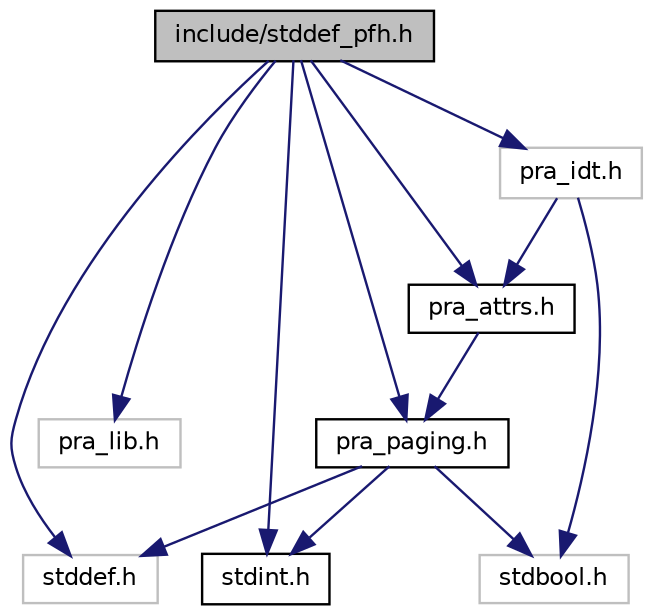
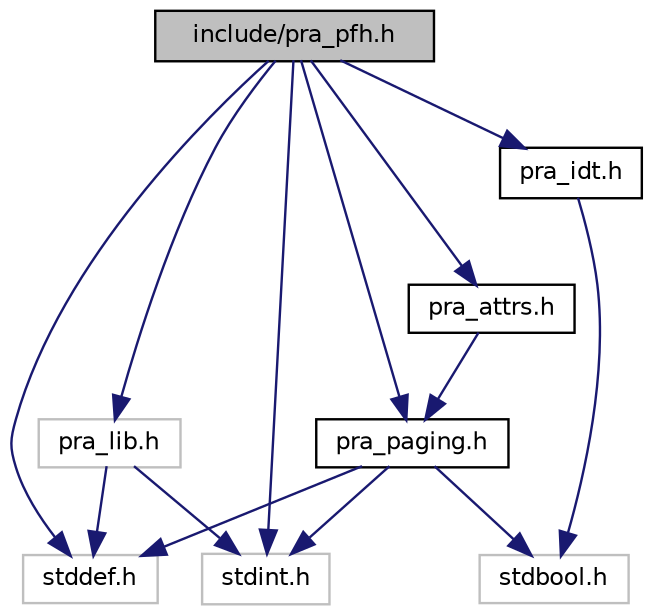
  digraph {
    node [color=black fontname=Helvetica fontsize=10 shape=record]
    edge [color=midnightblue fontname=Helvetica fontsize=10 labelfontname=Helvetica labelfontsize=10 style=solid]
-   n1 [fillcolor=grey75 fontcolor=black height=0.2 label="include/stddef_pfh.h" style=filled width=0.4]
+   n1 [fillcolor=grey75 fontcolor=black height=0.2 label="include/pra_pfh.h" style=filled width=0.4]
    n2 [color=grey75 height=0.2 label="stddef.h" width=0.4]
    n3 [color=grey75 height=0.2 label="pra_lib.h" width=0.4]
-   n4 [color=grey75 height=0.2 label="pra_idt.h" width=0.4]
+   n4 [height=0.2 label="pra_idt.h" width=0.4]
    n5 [height=0.2 label="pra_attrs.h" width=0.4]
    n6 [height=0.2 label="pra_paging.h" width=0.4]
-   n7 [height=0.2 label="stdint.h" width=0.4]
+   n7 [color=grey75 height=0.2 label="stdint.h" width=0.4]
    n8 [color=grey75 height=0.2 label="stdbool.h" width=0.4]
    n1 -> n2
    n1 -> n3
    n1 -> n4
    n1 -> n5
    n1 -> n6
    n1 -> n7
-   n4 -> n5
+   n3 -> n2
+   n3 -> n7
    n4 -> n8
    n5 -> n6
    n6 -> n2
    n6 -> n7
    n6 -> n8
  }
